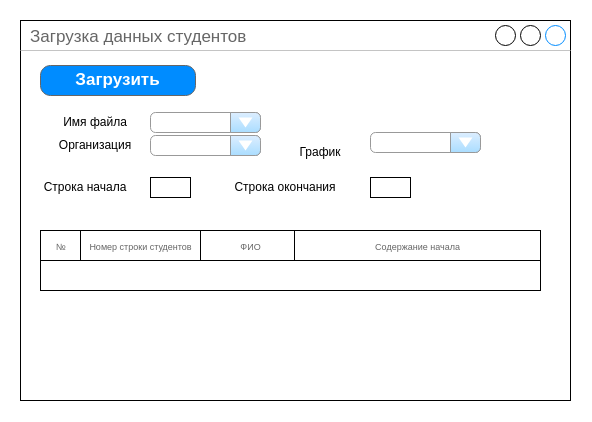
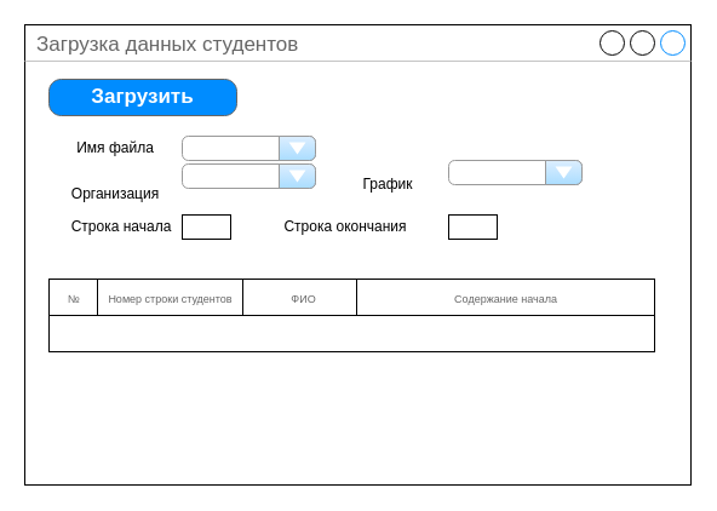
  <mxCell id="0" />
  <mxCell id="1" parent="0" />
  <mxCell id="2" value="Загрузка данных студентов" style="strokeWidth=1;shadow=0;dashed=0;align=center;html=1;shape=mxgraph.mockup.containers.window;align=left;verticalAlign=top;spacingLeft=8;strokeColor2=#008cff;strokeColor3=#c4c4c4;fontColor=#666666;mainText=;fontSize=17;labelBackgroundColor=none;" vertex="1" parent="1"><mxGeometry x="20" y="20" width="550" height="380" as="geometry" /></mxCell>
  <mxCell id="3" value="" style="strokeWidth=1;shadow=0;dashed=0;align=center;html=1;shape=mxgraph.mockup.forms.comboBox;strokeColor=#999999;fillColor=#ddeeff;align=left;fillColor2=#aaddff;mainText=;fontColor=#666666;fontSize=17;spacingLeft=3;" vertex="1" parent="1"><mxGeometry x="150" y="112" width="110" height="20" as="geometry" /></mxCell>
  <mxCell id="4" value="Имя файла" style="text;html=1;strokeColor=none;fillColor=none;align=center;verticalAlign=middle;whiteSpace=wrap;rounded=0;" vertex="1" parent="1"><mxGeometry x="60" y="112" width="70" height="20" as="geometry" /></mxCell>
  <mxCell id="5" value="Загрузить" style="strokeWidth=1;shadow=0;dashed=0;align=center;html=1;shape=mxgraph.mockup.buttons.button;strokeColor=#666666;fontColor=#ffffff;mainText=;buttonStyle=round;fontSize=17;fontStyle=1;fillColor=#008cff;whiteSpace=wrap;" vertex="1" parent="1"><mxGeometry x="40" y="65" width="155" height="30" as="geometry" /></mxCell>
  <mxCell id="6" value="" style="strokeWidth=1;shadow=0;dashed=0;align=center;html=1;shape=mxgraph.mockup.forms.comboBox;strokeColor=#999999;fillColor=#ddeeff;align=left;fillColor2=#aaddff;mainText=;fontColor=#666666;fontSize=17;spacingLeft=3;" vertex="1" parent="1"><mxGeometry x="150" y="135" width="110" height="20" as="geometry" /></mxCell>
- <mxCell id="7" value="Организация" style="text;html=1;strokeColor=none;fillColor=none;align=center;verticalAlign=middle;whiteSpace=wrap;rounded=0;" vertex="1" parent="1"><mxGeometry x="60" y="135" width="70" height="20" as="geometry" /></mxCell>
+ <mxCell id="7" value="Организация" style="text;html=1;strokeColor=none;fillColor=none;align=center;verticalAlign=middle;whiteSpace=wrap;rounded=0;" vertex="1" parent="1"><mxGeometry x="60" y="150" width="70" height="20" as="geometry" /></mxCell>
  <mxCell id="8" value="" style="strokeWidth=1;shadow=0;dashed=0;align=center;html=1;shape=mxgraph.mockup.forms.comboBox;strokeColor=#999999;fillColor=#ddeeff;align=left;fillColor2=#aaddff;mainText=;fontColor=#666666;fontSize=17;spacingLeft=3;" vertex="1" parent="1"><mxGeometry x="370" y="132" width="110" height="20" as="geometry" /></mxCell>
  <mxCell id="9" value="График" style="text;html=1;strokeColor=none;fillColor=none;align=center;verticalAlign=middle;whiteSpace=wrap;rounded=0;" vertex="1" parent="1"><mxGeometry x="285" y="142" width="70" height="20" as="geometry" /></mxCell>
- <mxCell id="10" value="Строка начала" style="text;html=1;strokeColor=none;fillColor=none;align=center;verticalAlign=middle;whiteSpace=wrap;rounded=0;" vertex="1" parent="1"><mxGeometry x="35" y="177" width="100" height="20" as="geometry" /></mxCell>
+ <mxCell id="10" value="Строка начала" style="text;html=1;strokeColor=none;fillColor=none;align=center;verticalAlign=middle;whiteSpace=wrap;rounded=0;" vertex="1" parent="1"><mxGeometry x="50" y="177" width="100" height="20" as="geometry" /></mxCell>
  <mxCell id="11" value="Строка окончания" style="text;html=1;strokeColor=none;fillColor=none;align=center;verticalAlign=middle;whiteSpace=wrap;rounded=0;" vertex="1" parent="1"><mxGeometry x="230" y="177" width="110" height="20" as="geometry" /></mxCell>
  <mxCell id="12" value="" style="rounded=0;whiteSpace=wrap;html=1;" vertex="1" parent="1"><mxGeometry x="150" y="177" width="40" height="20" as="geometry" /></mxCell>
  <mxCell id="13" value="" style="rounded=0;whiteSpace=wrap;html=1;" vertex="1" parent="1"><mxGeometry x="370" y="177" width="40" height="20" as="geometry" /></mxCell>
  <mxCell id="14" value="" style="rounded=0;whiteSpace=wrap;html=1;" vertex="1" parent="1"><mxGeometry x="40" y="230" width="500" height="60" as="geometry" /></mxCell>
  <mxCell id="15" value="&lt;font style=&quot;font-size: 9px&quot;&gt;№&lt;/font&gt;" style="strokeColor=inherit;fillColor=inherit;gradientColor=inherit;strokeWidth=1;shadow=0;dashed=0;align=center;html=1;shape=mxgraph.mockup.forms.rrect;rSize=0;fontSize=17;fontColor=#666666;" vertex="1" parent="1"><mxGeometry x="40" y="230" width="40" height="30" as="geometry" /></mxCell>
  <mxCell id="16" value="&lt;font style=&quot;font-size: 9px&quot;&gt;Номер строки студентов&lt;/font&gt;" style="strokeColor=inherit;fillColor=inherit;gradientColor=inherit;strokeWidth=1;shadow=0;dashed=0;align=center;html=1;shape=mxgraph.mockup.forms.rrect;rSize=0;fontSize=17;fontColor=#666666;" vertex="1" parent="1"><mxGeometry x="80" y="230" width="120" height="30" as="geometry" /></mxCell>
  <mxCell id="17" value="&lt;font style=&quot;font-size: 9px&quot;&gt;ФИО &lt;/font&gt;" style="strokeColor=inherit;fillColor=inherit;gradientColor=inherit;strokeWidth=1;shadow=0;dashed=0;align=center;html=1;shape=mxgraph.mockup.forms.rrect;rSize=0;fontSize=17;fontColor=#666666;" vertex="1" parent="1"><mxGeometry x="200" y="230" width="100" height="30" as="geometry" /></mxCell>
  <mxCell id="18" value="&lt;font style=&quot;font-size: 9px&quot;&gt;Содержание начала&lt;/font&gt;" style="strokeColor=inherit;fillColor=inherit;gradientColor=inherit;strokeWidth=1;shadow=0;dashed=0;align=center;html=1;shape=mxgraph.mockup.forms.rrect;rSize=0;fontSize=17;fontColor=#666666;" vertex="1" parent="1"><mxGeometry x="294" y="230" width="246" height="30" as="geometry" /></mxCell>
